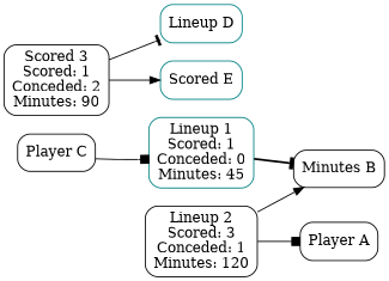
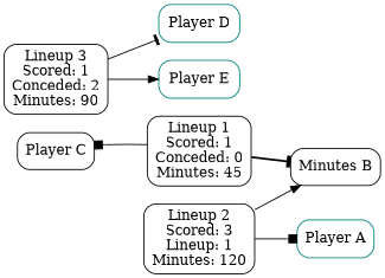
  digraph {
    rankdir=LR
    node [color=black shape=record style=rounded]
    edge [arrowhead=box style=solid]
    n1 [label="Player C"]
    n2 [label="Minutes B"]
-   n3 [label="Player A"]
-   n4 [color=teal label="Lineup D"]
-   n5 [color=teal label="Scored E"]
-   n6 [color=teal label="Lineup 1\nScored: 1\nConceded: 0\nMinutes: 45"]
-   n7 [label="Scored 3\nScored: 1\nConceded: 2\nMinutes: 90"]
-   n8 [label="Lineup 2\nScored: 3\nConceded: 1\nMinutes: 120"]
-   n1 -> n6
+   n3 [color=teal label="Player A"]
+   n4 [color=teal label="Player D"]
+   n5 [color=teal label="Player E"]
+   n6 [label="Lineup 1\nScored: 1\nConceded: 0\nMinutes: 45"]
+   n7 [label="Lineup 3\nScored: 1\nConceded: 2\nMinutes: 90"]
+   n8 [label="Lineup 2\nScored: 3\nLineup: 1\nMinutes: 120"]
+   n6 -> n1
    n6 -> n2 [arrowhead=tee style=bold]
    n7 -> n4 [arrowhead=tee]
    n7 -> n5 [arrowhead=normal]
    n8 -> n2 [arrowhead=normal]
    n8 -> n3
  }
